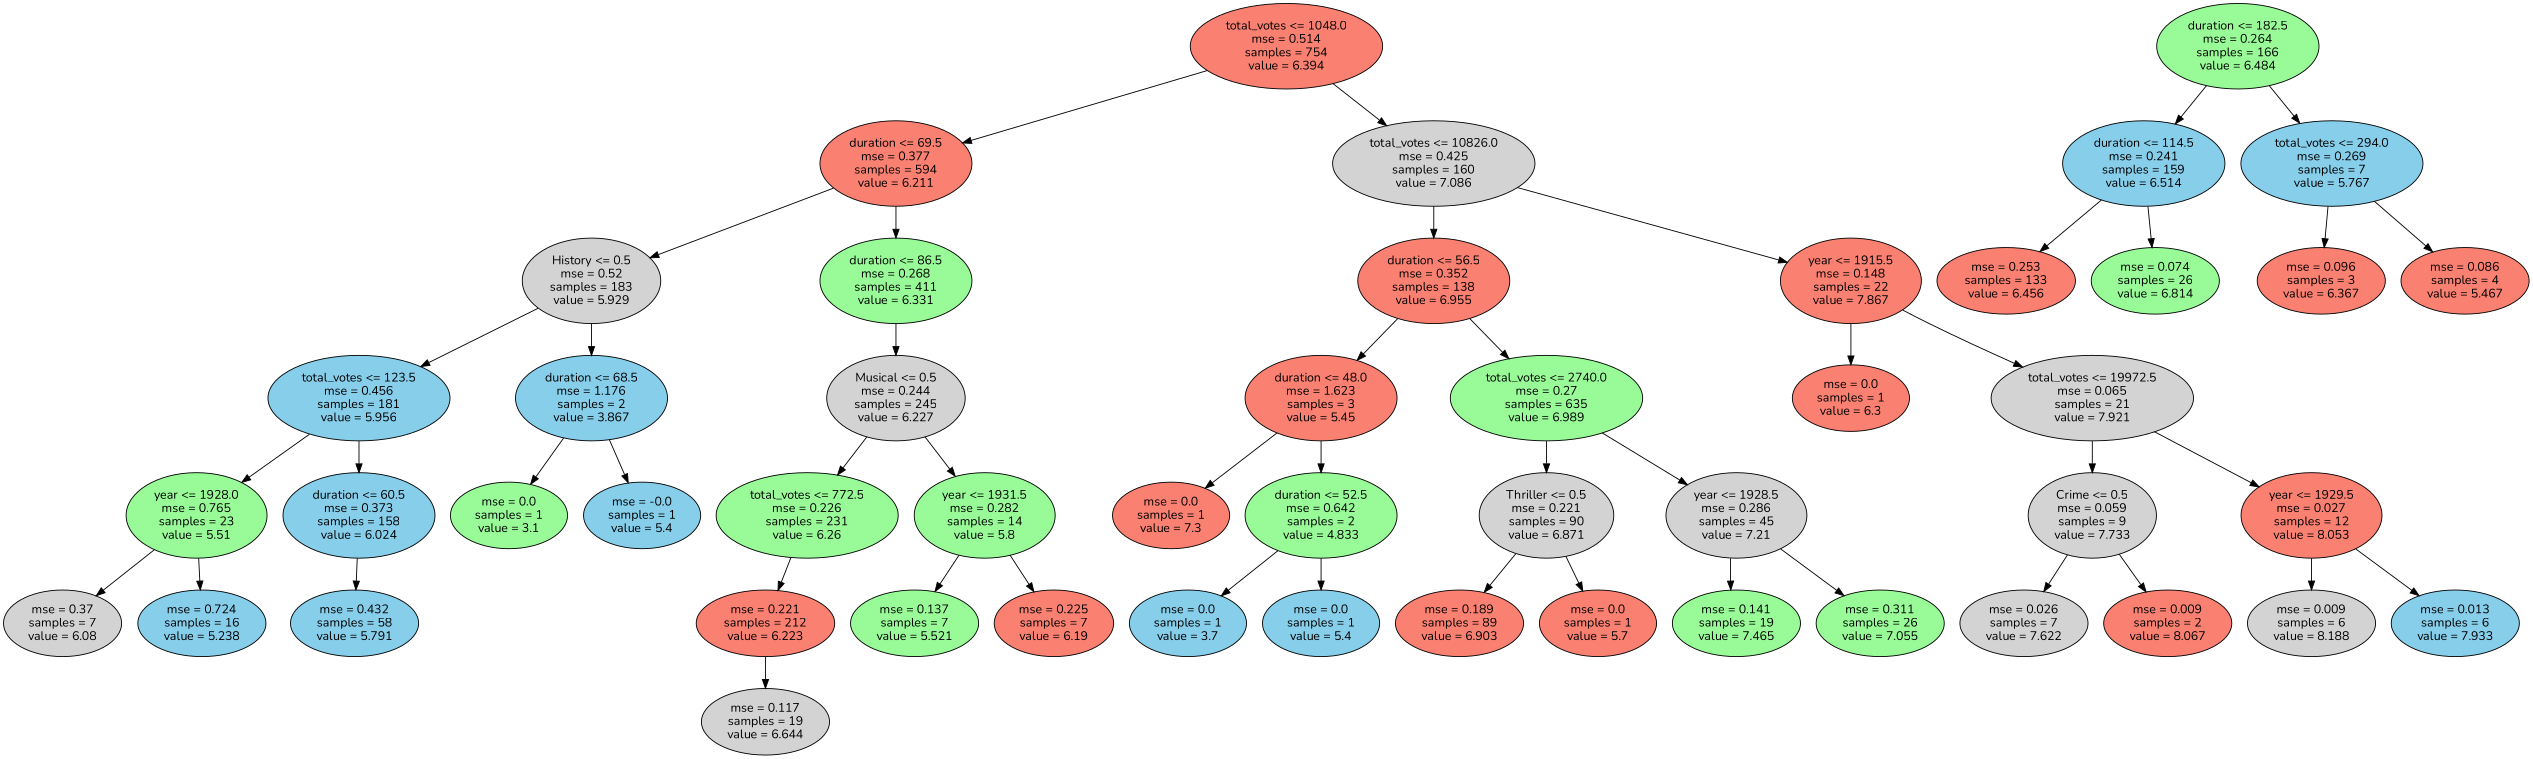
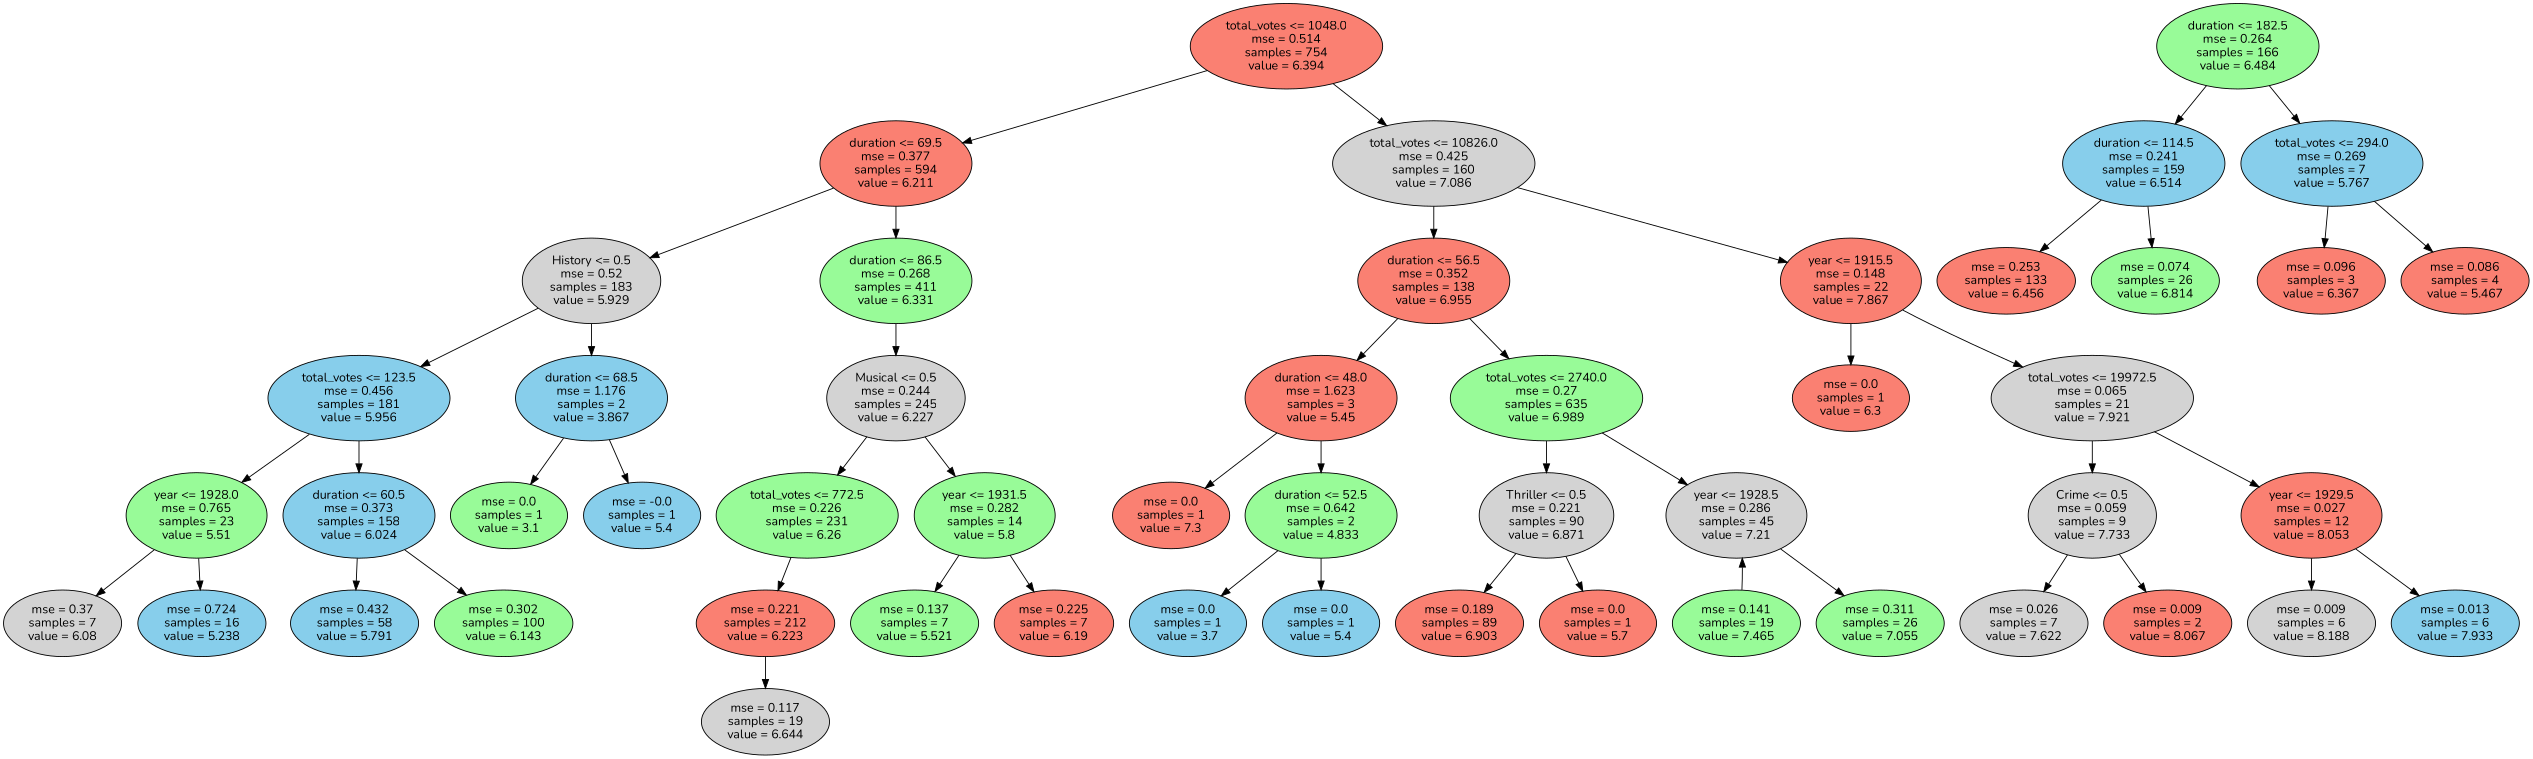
  digraph {
    fontname=Nunito
    node [fillcolor=salmon fontname=Nunito style=filled]
    edge [fontname=Nunito]
    n1 [label="total_votes <= 1048.0\nmse = 0.514\nsamples = 754\nvalue = 6.394"]
    n2 [label="duration <= 69.5\nmse = 0.377\nsamples = 594\nvalue = 6.211"]
    n3 [fillcolor=lightgrey label="total_votes <= 10826.0\nmse = 0.425\nsamples = 160\nvalue = 7.086"]
    n4 [fillcolor=lightgrey label="History <= 0.5\nmse = 0.52\nsamples = 183\nvalue = 5.929"]
    n5 [fillcolor=palegreen label="duration <= 86.5\nmse = 0.268\nsamples = 411\nvalue = 6.331"]
    n6 [label="duration <= 56.5\nmse = 0.352\nsamples = 138\nvalue = 6.955"]
    n7 [label="year <= 1915.5\nmse = 0.148\nsamples = 22\nvalue = 7.867"]
    n8 [fillcolor=skyblue label="total_votes <= 123.5\nmse = 0.456\nsamples = 181\nvalue = 5.956"]
    n9 [fillcolor=skyblue label="duration <= 68.5\nmse = 1.176\nsamples = 2\nvalue = 3.867"]
    n10 [fillcolor=lightgrey label="Musical <= 0.5\nmse = 0.244\nsamples = 245\nvalue = 6.227"]
    n11 [fillcolor=palegreen label="year <= 1928.0\nmse = 0.765\nsamples = 23\nvalue = 5.51"]
    n12 [fillcolor=skyblue label="duration <= 60.5\nmse = 0.373\nsamples = 158\nvalue = 6.024"]
    n13 [fillcolor=palegreen label="mse = 0.0\nsamples = 1\nvalue = 3.1"]
    n14 [fillcolor=skyblue label="mse = -0.0\nsamples = 1\nvalue = 5.4"]
    n15 [fillcolor=lightgrey label="mse = 0.37\nsamples = 7\nvalue = 6.08"]
    n16 [fillcolor=skyblue label="mse = 0.724\nsamples = 16\nvalue = 5.238"]
    n17 [fillcolor=skyblue label="mse = 0.432\nsamples = 58\nvalue = 5.791"]
+   n18 [fillcolor=palegreen label="mse = 0.302\nsamples = 100\nvalue = 6.143"]
    n19 [fillcolor=palegreen label="total_votes <= 772.5\nmse = 0.226\nsamples = 231\nvalue = 6.26"]
    n20 [fillcolor=palegreen label="year <= 1931.5\nmse = 0.282\nsamples = 14\nvalue = 5.8"]
    n21 [fillcolor=palegreen label="duration <= 182.5\nmse = 0.264\nsamples = 166\nvalue = 6.484"]
    n22 [fillcolor=skyblue label="duration <= 114.5\nmse = 0.241\nsamples = 159\nvalue = 6.514"]
    n23 [fillcolor=skyblue label="total_votes <= 294.0\nmse = 0.269\nsamples = 7\nvalue = 5.767"]
    n24 [label="mse = 0.221\nsamples = 212\nvalue = 6.223"]
    n25 [fillcolor=palegreen label="mse = 0.137\nsamples = 7\nvalue = 5.521"]
    n26 [label="mse = 0.225\nsamples = 7\nvalue = 6.19"]
    n27 [fillcolor=lightgrey label="mse = 0.117\nsamples = 19\nvalue = 6.644"]
    n28 [label="mse = 0.253\nsamples = 133\nvalue = 6.456"]
    n29 [fillcolor=palegreen label="mse = 0.074\nsamples = 26\nvalue = 6.814"]
    n30 [label="mse = 0.096\nsamples = 3\nvalue = 6.367"]
    n31 [label="mse = 0.086\nsamples = 4\nvalue = 5.467"]
    n32 [label="duration <= 48.0\nmse = 1.623\nsamples = 3\nvalue = 5.45"]
    n33 [fillcolor=palegreen label="total_votes <= 2740.0\nmse = 0.27\nsamples = 635\nvalue = 6.989"]
    n34 [label="mse = 0.0\nsamples = 1\nvalue = 6.3"]
    n35 [fillcolor=lightgrey label="total_votes <= 19972.5\nmse = 0.065\nsamples = 21\nvalue = 7.921"]
    n36 [label="mse = 0.0\nsamples = 1\nvalue = 7.3"]
    n37 [fillcolor=palegreen label="duration <= 52.5\nmse = 0.642\nsamples = 2\nvalue = 4.833"]
    n38 [fillcolor=lightgrey label="Thriller <= 0.5\nmse = 0.221\nsamples = 90\nvalue = 6.871"]
    n39 [fillcolor=lightgrey label="year <= 1928.5\nmse = 0.286\nsamples = 45\nvalue = 7.21"]
    n40 [fillcolor=skyblue label="mse = 0.0\nsamples = 1\nvalue = 3.7"]
    n41 [fillcolor=skyblue label="mse = 0.0\nsamples = 1\nvalue = 5.4"]
    n42 [label="mse = 0.189\nsamples = 89\nvalue = 6.903"]
    n43 [label="mse = 0.0\nsamples = 1\nvalue = 5.7"]
    n44 [fillcolor=palegreen label="mse = 0.141\nsamples = 19\nvalue = 7.465"]
    n45 [fillcolor=palegreen label="mse = 0.311\nsamples = 26\nvalue = 7.055"]
    n46 [fillcolor=lightgrey label="Crime <= 0.5\nmse = 0.059\nsamples = 9\nvalue = 7.733"]
    n47 [label="year <= 1929.5\nmse = 0.027\nsamples = 12\nvalue = 8.053"]
    n48 [fillcolor=lightgrey label="mse = 0.026\nsamples = 7\nvalue = 7.622"]
    n49 [label="mse = 0.009\nsamples = 2\nvalue = 8.067"]
    n50 [fillcolor=lightgrey label="mse = 0.009\nsamples = 6\nvalue = 8.188"]
    n51 [fillcolor=skyblue label="mse = 0.013\nsamples = 6\nvalue = 7.933"]
    n1 -> n2
    n1 -> n3
    n2 -> n4
    n2 -> n5
    n3 -> n6
    n3 -> n7
    n4 -> n8
    n4 -> n9
    n5 -> n10
    n6 -> n32
    n6 -> n33
    n7 -> n34
    n7 -> n35
    n8 -> n11
    n8 -> n12
    n9 -> n13
    n9 -> n14
    n10 -> n19
    n10 -> n20
    n11 -> n15
    n11 -> n16
    n12 -> n17
+   n12 -> n18
    n19 -> n24
    n20 -> n25
    n20 -> n26
    n21 -> n22
    n21 -> n23
    n22 -> n28
    n22 -> n29
    n23 -> n30
    n23 -> n31
    n24 -> n27
    n32 -> n36
    n32 -> n37
    n33 -> n38
    n33 -> n39
    n35 -> n46
    n35 -> n47
    n37 -> n40
    n37 -> n41
    n38 -> n42
    n38 -> n43
-   n39 -> n44
+   n44 -> n39
    n39 -> n45
    n46 -> n48
    n46 -> n49
    n47 -> n50
    n47 -> n51
  }
